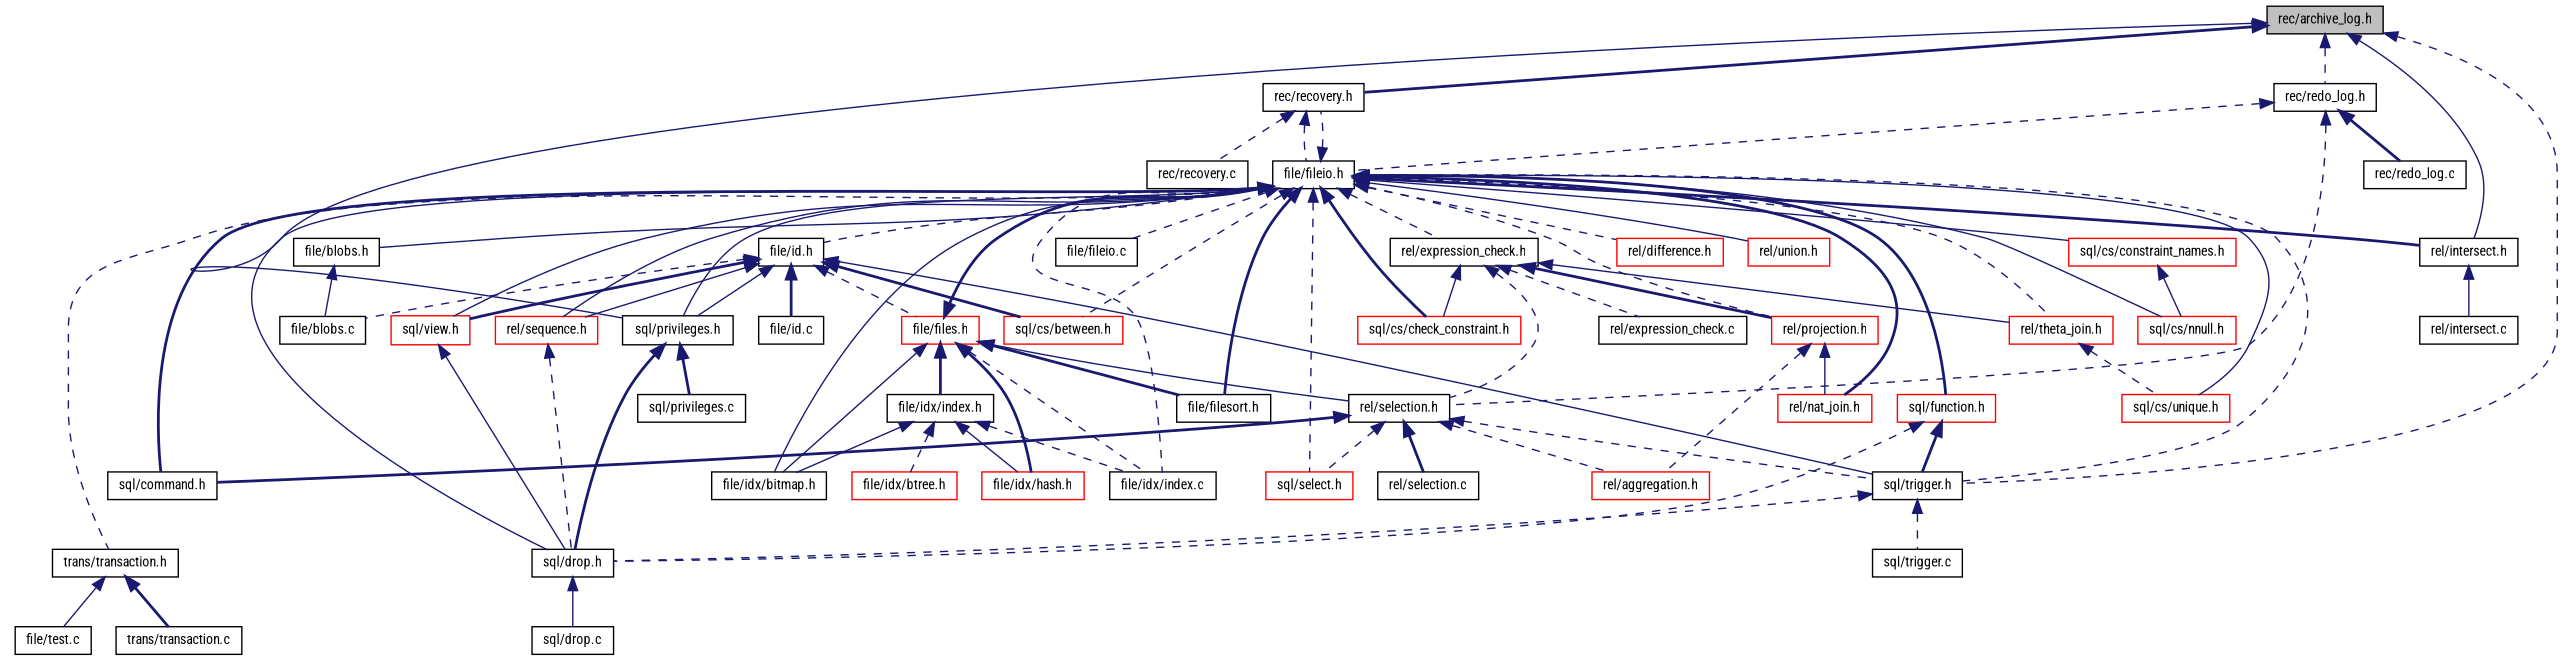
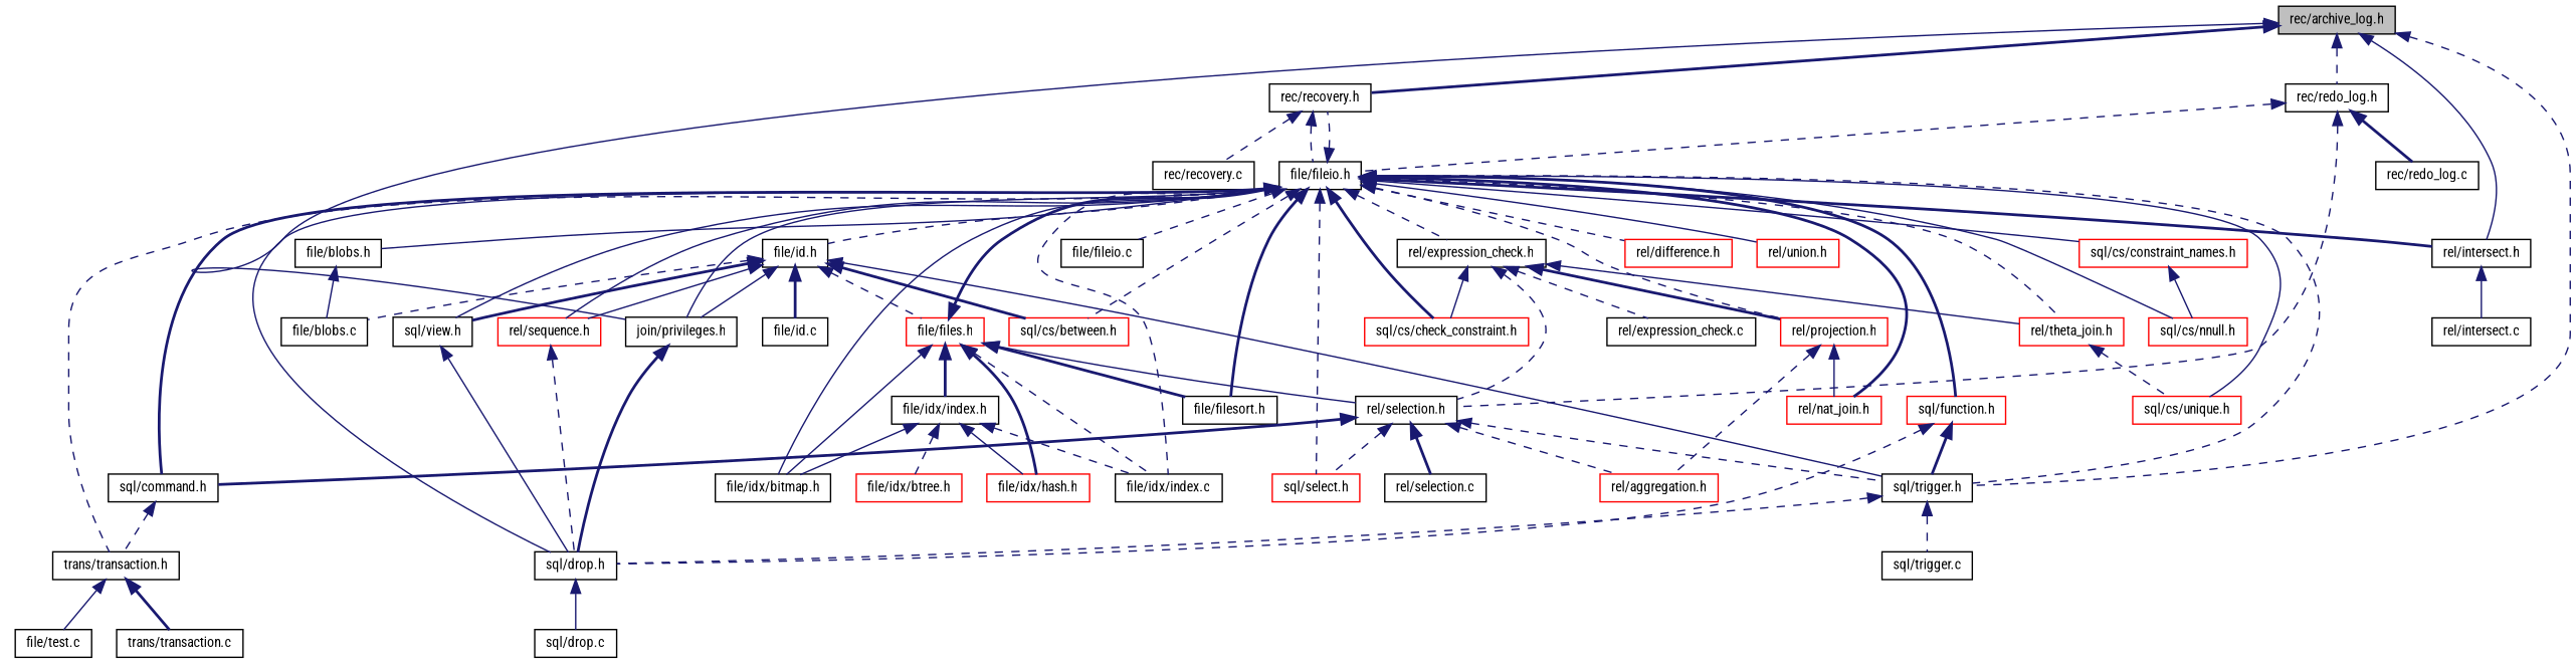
  digraph {
    fontname="Roboto Condensed"
    node [color=black fontname="Roboto Condensed" fontsize=10 shape=record]
    edge [color=midnightblue dir=back fontname="Roboto Condensed" fontsize=10 labelfontname=Helvetica labelfontsize=10 style=dashed]
    n1 [fillcolor=grey75 fontcolor=black height=0.2 label="rec/archive_log.h" style=filled width=0.4]
    n2 [height=0.2 label="rec/recovery.h" width=0.4]
    n3 [height=0.2 label="sql/trigger.h" width=0.4]
-   n4 [height=0.2 label="sql/privileges.h" width=0.4]
+   n4 [height=0.2 label="join/privileges.h" width=0.4]
    n5 [height=0.2 label="rel/intersect.h" width=0.4]
    n6 [height=0.2 label="rec/redo_log.h" width=0.4]
    n7 [height=0.2 label="file/fileio.h" width=0.4]
    n8 [height=0.2 label="rec/recovery.c" width=0.4]
    n9 [height=0.2 label="sql/drop.h" width=0.4]
    n10 [height=0.2 label="sql/trigger.c" width=0.4]
-   n11 [height=0.2 label="sql/privileges.c" width=0.4]
    n12 [height=0.2 label="rel/intersect.c" width=0.4]
    n13 [height=0.2 label="rel/selection.h" width=0.4]
    n14 [height=0.2 label="rec/redo_log.c" width=0.4]
    n15 [height=0.2 label="file/blobs.h" width=0.4]
    n16 [height=0.2 label="file/id.h" width=0.4]
    n17 [height=0.2 label="file/filesort.h" width=0.4]
    n18 [height=0.2 label="sql/command.h" width=0.4]
    n19 [height=0.2 label="trans/transaction.h" width=0.4]
    n20 [color=red height=0.2 label="sql/select.h" width=0.4]
    n21 [height=0.2 label="file/idx/bitmap.h" width=0.4]
    n22 [height=0.2 label="file/idx/index.c" width=0.4]
-   n23 [color=red height=0.2 label="sql/view.h" width=0.4]
+   n23 [height=0.2 label="sql/view.h" width=0.4]
    n24 [color=red height=0.2 label="rel/sequence.h" width=0.4]
    n25 [height=0.2 label="file/fileio.c" width=0.4]
    n26 [height=0.2 label="rel/expression_check.h" width=0.4]
    n27 [color=red height=0.2 label="sql/cs/check_constraint.h" width=0.4]
    n28 [color=red height=0.2 label="rel/projection.h" width=0.4]
    n29 [color=red height=0.2 label="rel/nat_join.h" width=0.4]
    n30 [color=red height=0.2 label="rel/theta_join.h" width=0.4]
    n31 [color=red height=0.2 label="sql/cs/constraint_names.h" width=0.4]
    n32 [color=red height=0.2 label="sql/cs/nnull.h" width=0.4]
    n33 [color=red height=0.2 label="sql/cs/unique.h" width=0.4]
    n34 [color=red height=0.2 label="rel/difference.h" width=0.4]
    n35 [color=red height=0.2 label="rel/union.h" width=0.4]
    n36 [color=red height=0.2 label="sql/function.h" width=0.4]
    n37 [color=red height=0.2 label="sql/cs/between.h" width=0.4]
    n38 [height=0.2 label="file/blobs.c" width=0.4]
    n39 [color=red height=0.2 label="file/files.h" width=0.4]
    n40 [height=0.2 label="file/id.c" width=0.4]
    n41 [height=0.2 label="file/test.c" width=0.4]
    n42 [height=0.2 label="trans/transaction.c" width=0.4]
    n43 [height=0.2 label="sql/drop.c" width=0.4]
    n44 [height=0.2 label="file/idx/index.h" width=0.4]
    n45 [color=red height=0.2 label="file/idx/hash.h" width=0.4]
    n46 [color=red height=0.2 label="file/idx/btree.h" width=0.4]
    n47 [height=0.2 label="rel/expression_check.c" width=0.4]
    n48 [color=red height=0.2 label="rel/aggregation.h" width=0.4]
    n49 [height=0.2 label="rel/selection.c" width=0.4]
    n1 -> n2 [style=bold]
    n1 -> n3
    n1 -> n4 [style=solid]
    n1 -> n5 [style=solid]
    n1 -> n6
    n2 -> n7
    n2 -> n8
    n3 -> n9
    n3 -> n10
    n4 -> n9 [style=bold]
-   n4 -> n11 [style=bold]
    n5 -> n12 [style=solid]
    n6 -> n7
    n6 -> n13
    n6 -> n14 [style=bold]
    n7 -> n2
    n7 -> n3
    n7 -> n4 [style=solid]
    n7 -> n5 [style=bold]
    n7 -> n9 [style=solid]
    n7 -> n15 [style=solid]
    n7 -> n16
    n7 -> n17 [style=bold]
    n7 -> n18 [style=bold]
    n7 -> n19
    n7 -> n20
    n7 -> n21 [style=solid]
    n7 -> n22
    n7 -> n23 [style=solid]
    n7 -> n24 [style=solid]
    n7 -> n25
    n7 -> n26
    n7 -> n27 [style=bold]
    n7 -> n28
    n7 -> n29 [style=bold]
    n7 -> n30
    n7 -> n31 [style=solid]
    n7 -> n32 [style=solid]
    n7 -> n33 [style=solid]
    n7 -> n34
    n7 -> n35 [style=solid]
    n7 -> n36 [style=bold]
    n7 -> n37
    n9 -> n43 [style=solid]
    n13 -> n3
    n13 -> n18 [style=bold]
    n13 -> n20
    n13 -> n48
    n13 -> n49 [style=bold]
    n15 -> n38 [style=solid]
    n16 -> n3 [style=solid]
    n16 -> n4 [style=solid]
    n16 -> n23 [style=bold]
    n16 -> n24 [style=solid]
    n16 -> n37 [style=bold]
    n16 -> n38
    n16 -> n39
    n16 -> n40 [style=bold]
+   n18 -> n19
    n19 -> n41 [style=solid]
    n19 -> n42 [style=bold]
    n23 -> n9 [style=solid]
    n24 -> n9
    n26 -> n13
    n26 -> n27 [style=solid]
    n26 -> n28 [style=bold]
    n26 -> n30 [style=solid]
    n26 -> n47
    n28 -> n29 [style=solid]
    n28 -> n48
    n30 -> n33
    n31 -> n32 [style=solid]
    n36 -> n3 [style=bold]
    n36 -> n9
    n39 -> n7 [style=bold]
    n39 -> n13 [style=solid]
    n39 -> n17 [style=bold]
    n39 -> n21 [style=solid]
    n39 -> n22
    n39 -> n44 [style=bold]
    n39 -> n45 [style=bold]
    n44 -> n21 [style=solid]
    n44 -> n22
    n44 -> n45 [style=solid]
    n44 -> n46
  }
